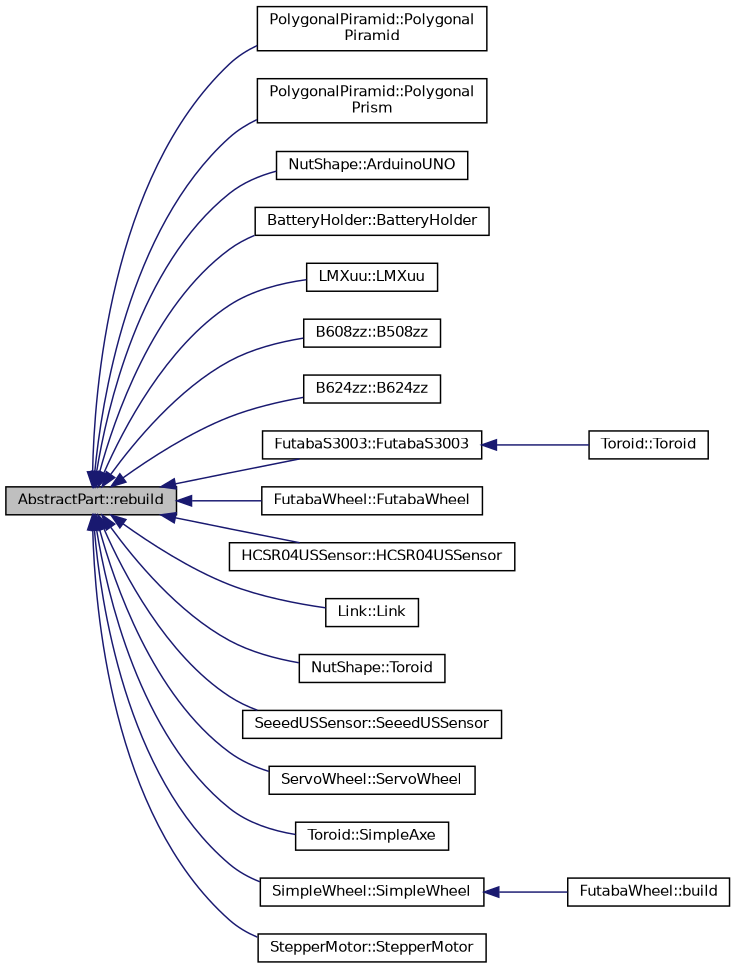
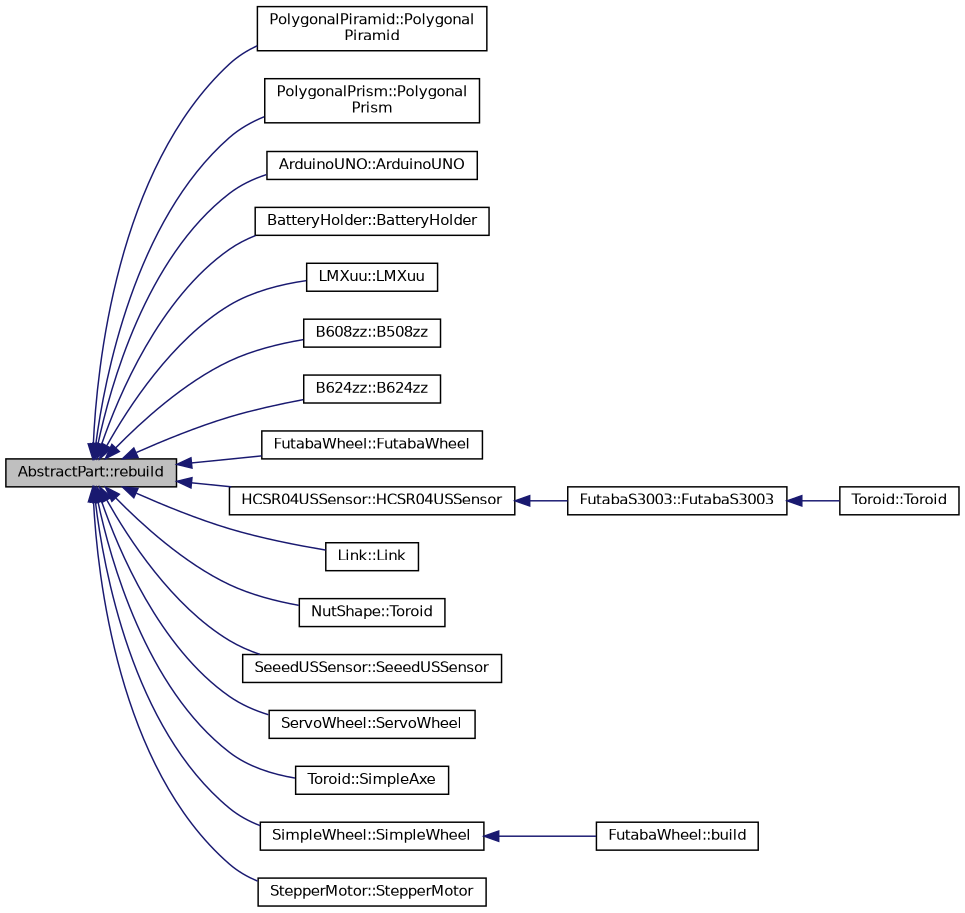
  digraph {
    rankdir=LR
    node [color=black fillcolor=white fontname=Helvetica fontsize=10 shape=record style=filled]
    edge [color=midnightblue dir=back fontname=Helvetica fontsize=10 labelfontname=Helvetica labelfontsize=10 style=solid]
    n1 [fillcolor=grey75 fontcolor=black height=0.2 label="AbstractPart::rebuild" width=0.4]
    n2 [height=0.2 label="PolygonalPiramid::Polygonal\lPiramid" width=0.4]
-   n3 [height=0.2 label="PolygonalPiramid::Polygonal\lPrism" width=0.4]
-   n4 [height=0.2 label="NutShape::ArduinoUNO" width=0.4]
+   n3 [height=0.2 label="PolygonalPrism::Polygonal\lPrism" width=0.4]
+   n4 [height=0.2 label="ArduinoUNO::ArduinoUNO" width=0.4]
    n5 [height=0.2 label="BatteryHolder::BatteryHolder" width=0.4]
    n6 [height=0.2 label="LMXuu::LMXuu" width=0.4]
    n7 [height=0.2 label="B608zz::B508zz" width=0.4]
    n8 [height=0.2 label="B624zz::B624zz" width=0.4]
    n9 [height=0.2 label="FutabaS3003::FutabaS3003" width=0.4]
    n10 [height=0.2 label="FutabaWheel::FutabaWheel" width=0.4]
    n11 [height=0.2 label="HCSR04USSensor::HCSR04USSensor" width=0.4]
    n12 [height=0.2 label="Link::Link" width=0.4]
    n13 [height=0.2 label="NutShape::Toroid" width=0.4]
    n14 [height=0.2 label="SeeedUSSensor::SeeedUSSensor" width=0.4]
    n15 [height=0.2 label="ServoWheel::ServoWheel" width=0.4]
    n16 [height=0.2 label="Toroid::SimpleAxe" width=0.4]
    n17 [height=0.2 label="SimpleWheel::SimpleWheel" width=0.4]
    n18 [height=0.2 label="StepperMotor::StepperMotor" width=0.4]
    n19 [height=0.2 label="Toroid::Toroid" width=0.4]
    n20 [height=0.2 label="FutabaWheel::build" width=0.4]
    n1 -> n2
    n1 -> n3
    n1 -> n4
    n1 -> n5
    n1 -> n6
    n1 -> n7
    n1 -> n8
-   n1 -> n9
+   n11 -> n9
    n1 -> n10
    n1 -> n11
    n1 -> n12
    n1 -> n13
    n1 -> n14
    n1 -> n15
    n1 -> n16
    n1 -> n17
    n1 -> n18
    n9 -> n19
    n17 -> n20
  }
